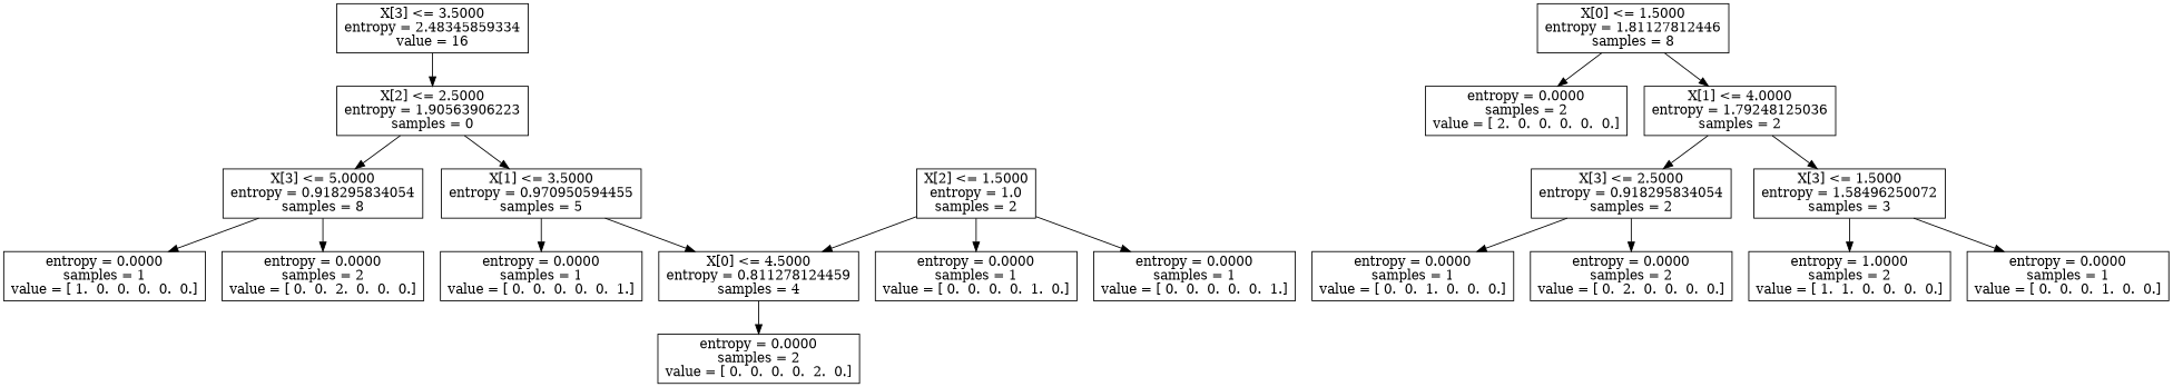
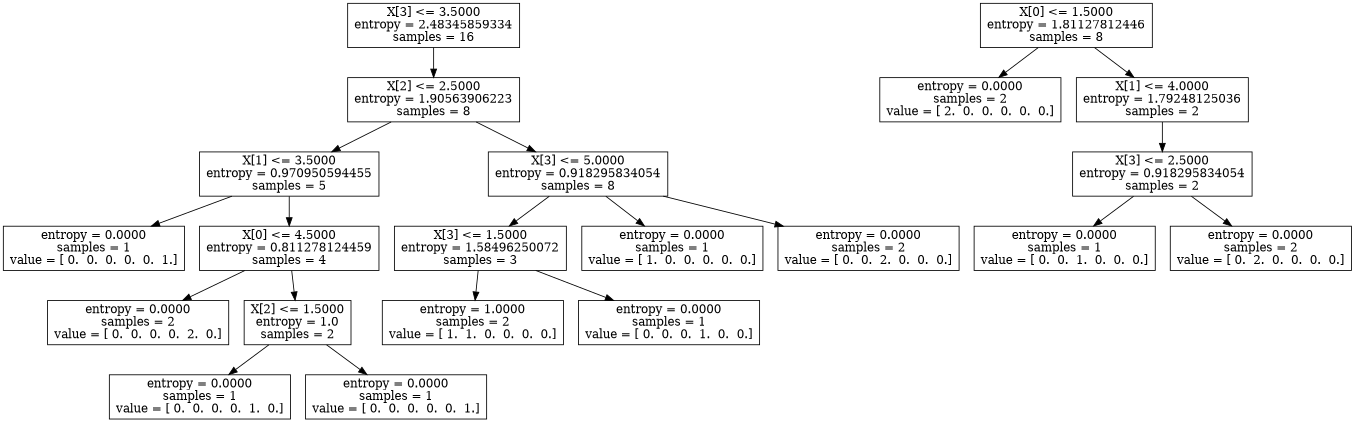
  digraph {
    node [shape=box]
-   n1 [label="X[3] <= 3.5000\nentropy = 2.48345859334\nvalue = 16"]
-   n2 [label="X[2] <= 2.5000\nentropy = 1.90563906223\nsamples = 0"]
+   n1 [label="X[3] <= 3.5000\nentropy = 2.48345859334\nsamples = 16"]
+   n2 [label="X[2] <= 2.5000\nentropy = 1.90563906223\nsamples = 8"]
    n3 [label="X[0] <= 1.5000\nentropy = 1.81127812446\nsamples = 8"]
    n4 [label="entropy = 0.0000\nsamples = 2\nvalue = [ 2.  0.  0.  0.  0.  0.]"]
    n5 [label="X[1] <= 4.0000\nentropy = 1.79248125036\nsamples = 2"]
    n6 [label="X[1] <= 3.5000\nentropy = 0.970950594455\nsamples = 5"]
    n7 [label="X[3] <= 5.0000\nentropy = 0.918295834054\nsamples = 8"]
    n8 [label="X[3] <= 2.5000\nentropy = 0.918295834054\nsamples = 2"]
    n9 [label="X[3] <= 1.5000\nentropy = 1.58496250072\nsamples = 3"]
    n10 [label="entropy = 0.0000\nsamples = 1\nvalue = [ 0.  0.  1.  0.  0.  0.]"]
    n11 [label="entropy = 0.0000\nsamples = 2\nvalue = [ 0.  2.  0.  0.  0.  0.]"]
    n12 [label="entropy = 1.0000\nsamples = 2\nvalue = [ 1.  1.  0.  0.  0.  0.]"]
    n13 [label="entropy = 0.0000\nsamples = 1\nvalue = [ 0.  0.  0.  1.  0.  0.]"]
    n14 [label="entropy = 0.0000\nsamples = 1\nvalue = [ 0.  0.  0.  0.  0.  1.]"]
    n15 [label="X[0] <= 4.5000\nentropy = 0.811278124459\nsamples = 4"]
    n16 [label="entropy = 0.0000\nsamples = 1\nvalue = [ 1.  0.  0.  0.  0.  0.]"]
    n17 [label="entropy = 0.0000\nsamples = 2\nvalue = [ 0.  0.  2.  0.  0.  0.]"]
    n18 [label="entropy = 0.0000\nsamples = 2\nvalue = [ 0.  0.  0.  0.  2.  0.]"]
    n19 [label="X[2] <= 1.5000\nentropy = 1.0\nsamples = 2"]
    n20 [label="entropy = 0.0000\nsamples = 1\nvalue = [ 0.  0.  0.  0.  1.  0.]"]
    n21 [label="entropy = 0.0000\nsamples = 1\nvalue = [ 0.  0.  0.  0.  0.  1.]"]
    n1 -> n2
    n2 -> n6
    n2 -> n7
    n3 -> n4
    n3 -> n5
    n5 -> n8
-   n5 -> n9
+   n7 -> n9
    n6 -> n14
    n6 -> n15
    n7 -> n16
    n7 -> n17
    n8 -> n10
    n8 -> n11
    n9 -> n12
    n9 -> n13
    n15 -> n18
-   n19 -> n15
+   n15 -> n19
    n19 -> n20
    n19 -> n21
  }
